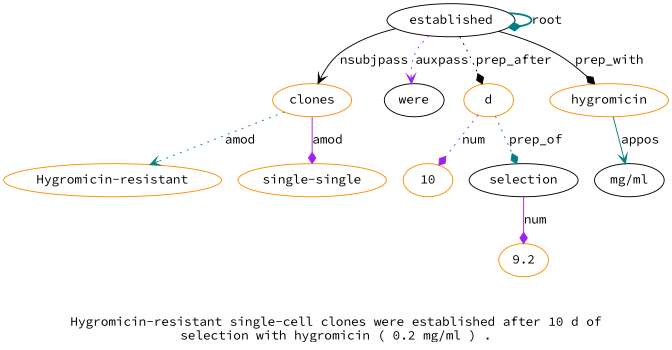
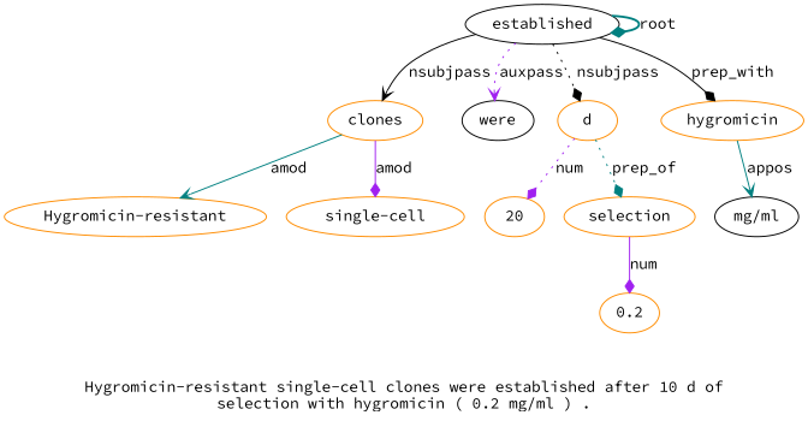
  digraph {
    fontname="Source Code Pro"
    label="Hygromicin-resistant single-cell clones were established after 10 d of\nselection with hygromicin ( 0.2 mg/ml ) ."
    node [color=darkorange fillcolor=white fontname="Source Code Pro" style=filled]
    edge [arrowhead=diamond color=teal fontname="Source Code Pro" style=solid]
    n1 [label=clones]
    n2 [label="Hygromicin-resistant"]
-   n3 [label="single-single"]
+   n3 [label="single-cell"]
    n4 [color=black label=established]
    n5 [color=black label=were]
    n6 [label=d]
    n7 [label=hygromicin]
-   n8 [label=10]
-   n9 [color=black label=selection]
+   n8 [label=20]
+   n9 [label=selection]
    n10 [color=black label="mg/ml"]
-   n11 [label=9.2]
-   n1 -> n2 [arrowhead=vee label=amod style=dotted]
+   n11 [label=0.2]
+   n1 -> n2 [arrowhead=vee label=amod]
    n1 -> n3 [color=purple label=amod]
    n4 -> n1 [arrowhead=vee color=black label=nsubjpass]
    n4 -> n4 [label=root style=bold]
    n4 -> n5 [arrowhead=vee color=purple label=auxpass style=dotted]
-   n4 -> n6 [color=black label=prep_after style=dotted]
+   n4 -> n6 [color=black label=nsubjpass style=dotted]
    n4 -> n7 [color=black label=prep_with]
    n6 -> n8 [color=purple label=num style=dotted]
    n6 -> n9 [label=prep_of style=dotted]
    n7 -> n10 [arrowhead=vee label=appos]
    n9 -> n11 [color=purple label=num]
  }
